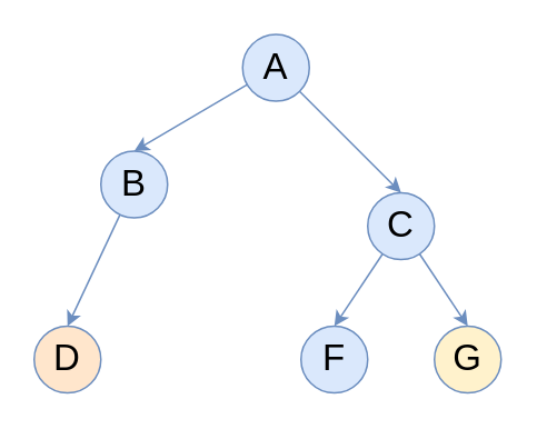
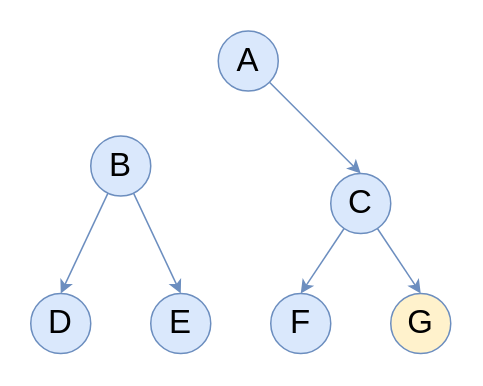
  <mxCell id="0" />
  <mxCell id="1" parent="0" />
- <mxCell id="2" style="edgeStyle=none;html=1;entryX=0.5;entryY=0;entryDx=0;entryDy=0;fontSize=22;fillColor=#dae8fc;strokeColor=#6c8ebf;" edge="1" parent="1" source="4" target="8"><mxGeometry relative="1" as="geometry" /></mxCell>
  <mxCell id="3" style="edgeStyle=none;html=1;fontSize=22;fillColor=#dae8fc;strokeColor=#6c8ebf;" edge="1" parent="1" source="4"><mxGeometry relative="1" as="geometry"><mxPoint x="240" y="115" as="targetPoint" /></mxGeometry></mxCell>
  <mxCell id="4" value="A" style="ellipse;whiteSpace=wrap;html=1;aspect=fixed;fontSize=22;fillColor=#dae8fc;strokeColor=#6c8ebf;" vertex="1" parent="1"><mxGeometry x="145" y="20" width="40" height="40" as="geometry" /></mxCell>
- <mxCell id="5" value="D" style="ellipse;whiteSpace=wrap;html=1;aspect=fixed;fontSize=22;fillColor=#ffe6cc;strokeColor=#6c8ebf;" vertex="1" parent="1"><mxGeometry x="20" y="195" width="40" height="40" as="geometry" /></mxCell>
+ <mxCell id="5" value="D" style="ellipse;whiteSpace=wrap;html=1;aspect=fixed;fontSize=22;fillColor=#dae8fc;strokeColor=#6c8ebf;" vertex="1" parent="1"><mxGeometry x="20" y="195" width="40" height="40" as="geometry" /></mxCell>
  <mxCell id="6" style="edgeStyle=none;html=1;entryX=0.5;entryY=0;entryDx=0;entryDy=0;fontSize=22;fillColor=#dae8fc;strokeColor=#6c8ebf;" edge="1" parent="1" source="8" target="5"><mxGeometry relative="1" as="geometry" /></mxCell>
+ <mxCell id="7" style="edgeStyle=none;html=1;entryX=0.5;entryY=0;entryDx=0;entryDy=0;fontSize=22;fillColor=#dae8fc;strokeColor=#6c8ebf;" edge="1" parent="1" source="8" target="12"><mxGeometry relative="1" as="geometry" /></mxCell>
  <mxCell id="8" value="B" style="ellipse;whiteSpace=wrap;html=1;aspect=fixed;fontSize=22;fillColor=#dae8fc;strokeColor=#6c8ebf;" vertex="1" parent="1"><mxGeometry x="60" y="90" width="40" height="40" as="geometry" /></mxCell>
  <mxCell id="9" style="edgeStyle=none;html=1;entryX=0.5;entryY=0;entryDx=0;entryDy=0;fontSize=22;fillColor=#dae8fc;strokeColor=#6c8ebf;" edge="1" parent="1" source="11" target="13"><mxGeometry relative="1" as="geometry" /></mxCell>
  <mxCell id="10" style="edgeStyle=none;html=1;entryX=0.5;entryY=0;entryDx=0;entryDy=0;fontSize=22;fillColor=#dae8fc;strokeColor=#6c8ebf;" edge="1" parent="1" source="11" target="14"><mxGeometry relative="1" as="geometry" /></mxCell>
  <mxCell id="11" value="C" style="ellipse;whiteSpace=wrap;html=1;aspect=fixed;fontSize=22;fillColor=#dae8fc;strokeColor=#6c8ebf;" vertex="1" parent="1"><mxGeometry x="220" y="115" width="40" height="40" as="geometry" /></mxCell>
+ <mxCell id="12" value="E" style="ellipse;whiteSpace=wrap;html=1;aspect=fixed;fontSize=22;fillColor=#dae8fc;strokeColor=#6c8ebf;" vertex="1" parent="1"><mxGeometry x="100" y="195" width="40" height="40" as="geometry" /></mxCell>
  <mxCell id="13" value="F" style="ellipse;whiteSpace=wrap;html=1;aspect=fixed;fontSize=22;fillColor=#dae8fc;strokeColor=#6c8ebf;" vertex="1" parent="1"><mxGeometry x="180" y="195" width="40" height="40" as="geometry" /></mxCell>
  <mxCell id="14" value="G" style="ellipse;whiteSpace=wrap;html=1;aspect=fixed;fontSize=22;fillColor=#fff2cc;strokeColor=#6c8ebf;" vertex="1" parent="1"><mxGeometry x="260" y="195" width="40" height="40" as="geometry" /></mxCell>
